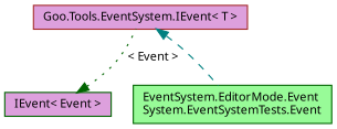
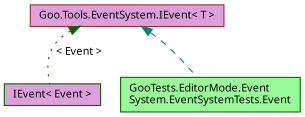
  digraph {
    node [color=darkgreen fillcolor=plum fontname=Calibrii fontsize=10 shape=record style=filled]
    edge [dir=back fontname=Calibrii fontsize=10 labelfontname=Calibrii labelfontsize=10]
-   n1 [fillcolor=palegreen fontcolor=black height=0.2 label="EventSystem.EditorMode.Event\lSystem.EventSystemTests.Event" width=0.4]
+   n1 [fillcolor=palegreen fontcolor=black height=0.2 label="GooTests.EditorMode.Event\lSystem.EventSystemTests.Event" width=0.4]
    n2 [height=0.2 label="IEvent\< Event \>" width=0.4]
    n3 [color=brown height=0.2 label="Goo.Tools.EventSystem.IEvent\< T \>" width=0.4]
    n3 -> n1 [color=teal style=dashed]
-   n2 -> n3 [color=darkgreen label=" \< Event \>" style=dotted]
+   n3 -> n2 [color=darkgreen label=" \< Event \>" style=dotted]
  }
